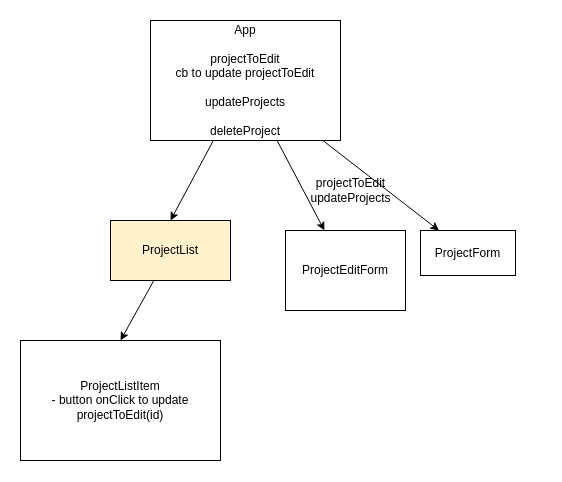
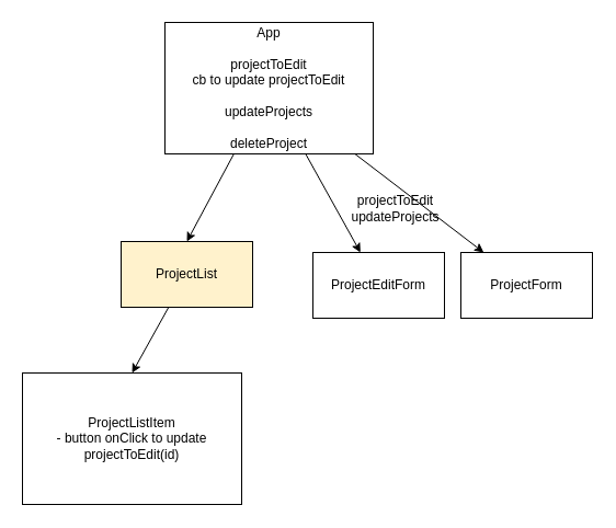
  <mxCell id="0" />
  <mxCell id="1" parent="0" />
  <mxCell id="2" style="edgeStyle=none;html=1;entryX=0.5;entryY=0;entryDx=0;entryDy=0;" edge="1" parent="1" source="5" target="7"><mxGeometry relative="1" as="geometry" /></mxCell>
  <mxCell id="3" style="edgeStyle=none;html=1;" edge="1" parent="1" source="5" target="9"><mxGeometry relative="1" as="geometry" /></mxCell>
  <mxCell id="4" style="edgeStyle=none;html=1;" edge="1" parent="1" source="5" target="11"><mxGeometry relative="1" as="geometry" /></mxCell>
  <mxCell id="5" value="App&lt;br&gt;&lt;br&gt;projectToEdit&lt;br&gt;cb to update projectToEdit&lt;br&gt;&lt;br&gt;updateProjects&lt;br&gt;&lt;br&gt;deleteProject" style="whiteSpace=wrap;html=1;" vertex="1" parent="1"><mxGeometry x="150" y="20" width="190" height="120" as="geometry" /></mxCell>
  <mxCell id="6" style="edgeStyle=none;html=1;entryX=0.5;entryY=0;entryDx=0;entryDy=0;" edge="1" parent="1" source="7" target="8"><mxGeometry relative="1" as="geometry" /></mxCell>
  <mxCell id="7" value="ProjectList" style="whiteSpace=wrap;html=1;fillColor=#fff2cc;" vertex="1" parent="1"><mxGeometry x="110" y="220" width="120" height="60" as="geometry" /></mxCell>
  <mxCell id="8" value="ProjectListItem&lt;br&gt;- button onClick to update projectToEdit(id)" style="whiteSpace=wrap;html=1;" vertex="1" parent="1"><mxGeometry x="20" y="340" width="200" height="120" as="geometry" /></mxCell>
- <mxCell id="9" value="ProjectEditForm" style="whiteSpace=wrap;html=1;" vertex="1" parent="1"><mxGeometry x="285" y="230" width="120" height="80" as="geometry" /></mxCell>
- <mxCell id="10" value="projectToEdit&lt;br&gt;updateProjects" style="text;html=1;align=center;verticalAlign=middle;resizable=0;points=[];autosize=1;strokeColor=none;fillColor=none;" vertex="1" parent="1"><mxGeometry x="300" y="170" width="100" height="40" as="geometry" /></mxCell>
- <mxCell id="11" value="ProjectForm" style="whiteSpace=wrap;html=1;" vertex="1" parent="1"><mxGeometry x="420" y="230" width="95" height="45" as="geometry" /></mxCell>
+ <mxCell id="9" value="ProjectEditForm" style="whiteSpace=wrap;html=1;" vertex="1" parent="1"><mxGeometry x="285" y="230" width="120" height="60" as="geometry" /></mxCell>
+ <mxCell id="10" value="projectToEdit&lt;br&gt;updateProjects" style="text;html=1;align=center;verticalAlign=middle;resizable=0;points=[];autosize=1;strokeColor=none;fillColor=none;" vertex="1" parent="1"><mxGeometry x="310" y="170" width="100" height="40" as="geometry" /></mxCell>
+ <mxCell id="11" value="ProjectForm" style="whiteSpace=wrap;html=1;" vertex="1" parent="1"><mxGeometry x="420" y="230" width="120" height="60" as="geometry" /></mxCell>
